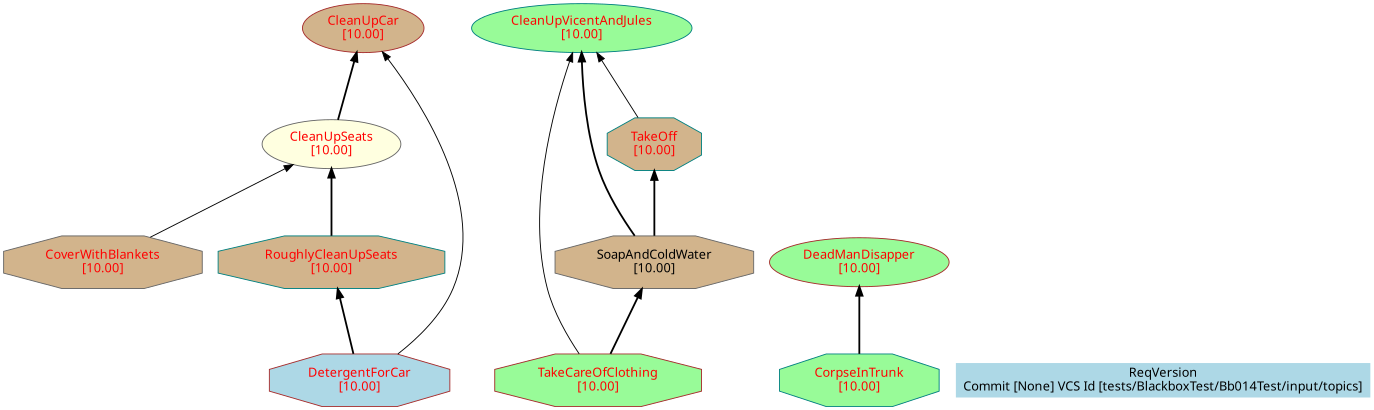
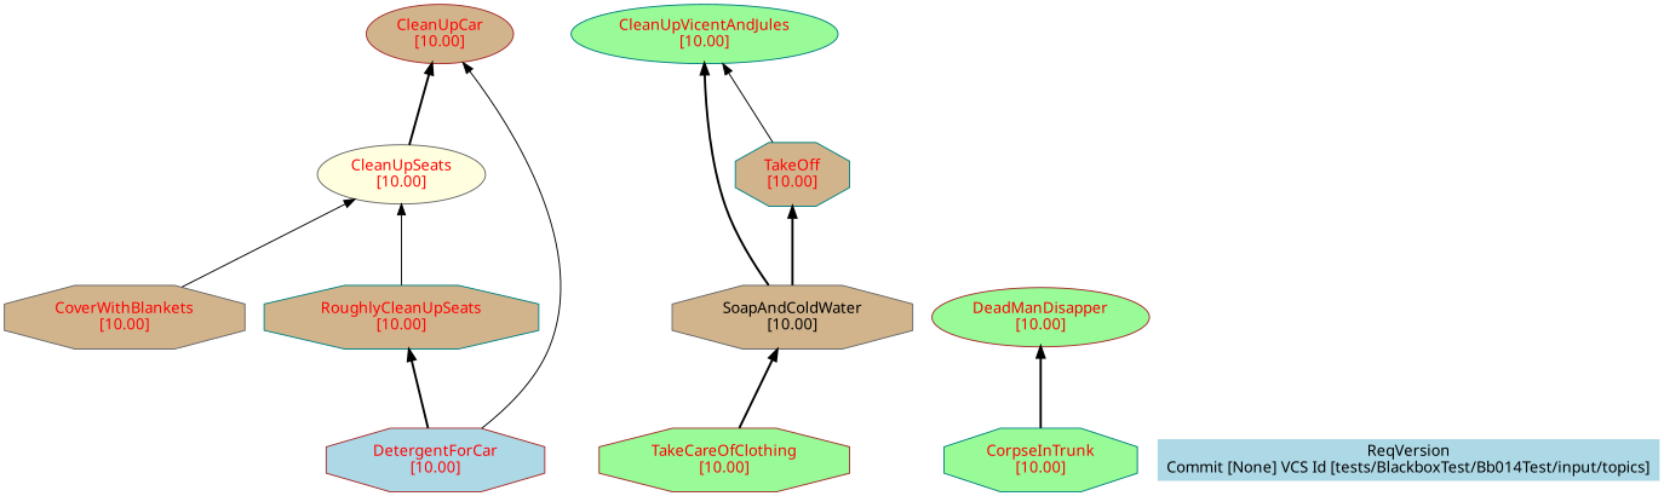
  digraph {
    fontname="Noto Sans"
    mclimit=10.0
    nslimit=10.0
    rankdir=BT
    ranksep=1
    node [color=brown fillcolor=tan fontcolor=red fontname="Noto Sans" style=filled shape=octagon]
    edge [fontname="Noto Sans" style=bold]
    n1 [label="CleanUpCar\n[10.00]" shape=""]
    n2 [color=gray40 fillcolor=lightyellow label="CleanUpSeats\n[10.00]" shape=""]
    n3 [color=teal fillcolor=palegreen label="CleanUpVicentAndJules\n[10.00]" shape=""]
    n4 [color=teal fillcolor=palegreen label="CorpseInTrunk\n[10.00]"]
    n5 [fillcolor=palegreen label="DeadManDisapper\n[10.00]" shape=""]
    n6 [color=gray40 label="CoverWithBlankets\n[10.00]"]
    n7 [color=teal label="RoughlyCleanUpSeats\n[10.00]"]
    n8 [fillcolor=lightblue label="DetergentForCar\n[10.00]"]
    n9 [color=gray40 label="SoapAndColdWater\n[10.00]" fontcolor=""]
    n10 [color=teal label="TakeOff\n[10.00]"]
    n11 [fillcolor=palegreen label="TakeCareOfClothing\n[10.00]"]
    n12 [fillcolor=lightblue label="ReqVersion\nCommit [None] VCS Id [tests/BlackboxTest/Bb014Test/input/topics]" shape=plaintext fontcolor=""]
    n2 -> n1
    n4 -> n5
    n6 -> n2 [style=solid]
-   n7 -> n2
+   n7 -> n2 [style=solid]
    n8 -> n1 [style=solid]
    n8 -> n7
    n9 -> n3
    n9 -> n10
    n10 -> n3 [style=solid]
-   n11 -> n3 [style=solid]
    n11 -> n9
  }
